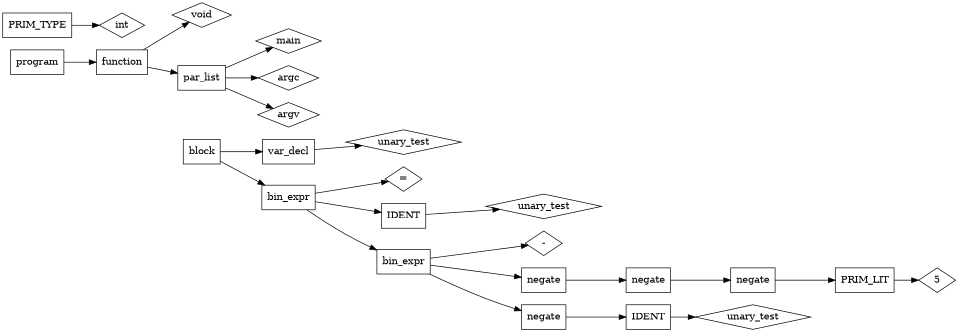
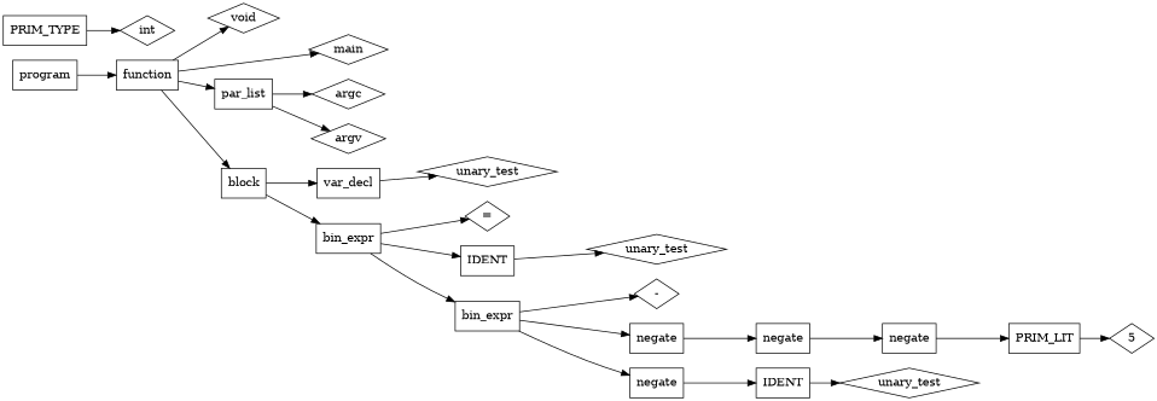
  digraph {
    rankdir=LR
    node [shape=box]
    n1 [label=program]
    n2 [label=function]
    n3 [label=void shape=diamond]
    n4 [label=main shape=diamond]
    n5 [label=par_list]
    n6 [label=block]
    n7 [label=argc shape=diamond]
    n8 [label=argv shape=diamond]
    n9 [label=var_decl]
    n10 [label=bin_expr]
    n11 [label=unary_test shape=diamond]
    n12 [label="=" shape=diamond]
    n13 [label=IDENT]
    n14 [label=bin_expr]
    n15 [label=PRIM_TYPE]
    n16 [label=int shape=diamond]
    n17 [label=unary_test shape=diamond]
    n18 [label="-" shape=diamond]
    n19 [label=negate]
    n20 [label=negate]
    n21 [label=negate]
    n22 [label=IDENT]
    n23 [label=negate]
    n24 [label=unary_test shape=diamond]
    n25 [label=PRIM_LIT]
    n26 [label=5 shape=diamond]
    n1 -> n2
    n2 -> n3
-   n5 -> n4
+   n2 -> n4
    n2 -> n5
+   n2 -> n6
    n5 -> n7
    n5 -> n8
    n6 -> n9
    n6 -> n10
    n9 -> n11
    n10 -> n12
    n10 -> n13
    n10 -> n14
    n13 -> n17
    n14 -> n18
    n14 -> n19
    n14 -> n20
    n15 -> n16
    n19 -> n21
    n20 -> n22
    n21 -> n23
    n22 -> n24
    n23 -> n25
    n25 -> n26
  }
